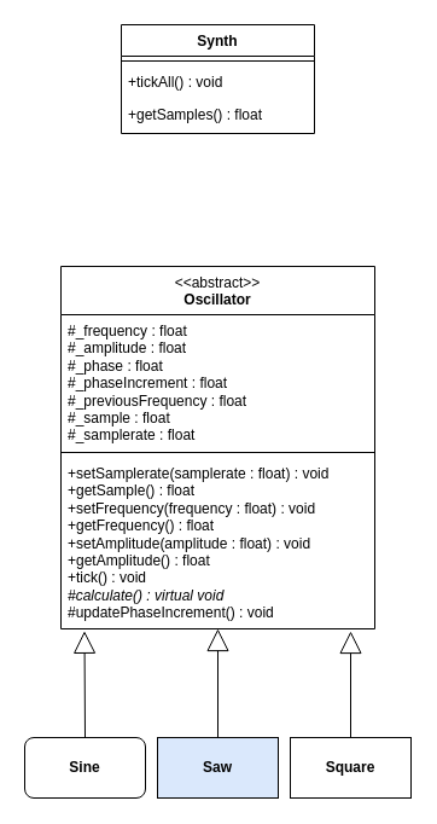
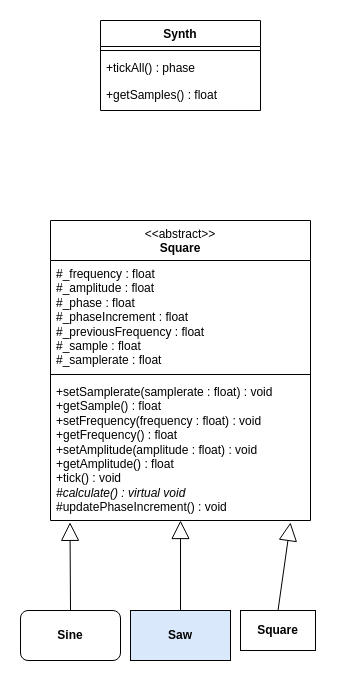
  <mxCell id="0" />
  <mxCell id="1" parent="0" />
  <mxCell id="2" value="Synth" style="swimlane;fontStyle=1;align=center;verticalAlign=top;childLayout=stackLayout;horizontal=1;startSize=26;horizontalStack=0;resizeParent=1;resizeParentMax=0;resizeLast=0;collapsible=1;marginBottom=0;whiteSpace=wrap;html=1;" vertex="1" parent="1"><mxGeometry x="100" y="20" width="160" height="90" as="geometry" /></mxCell>
  <mxCell id="3" value="" style="line;strokeWidth=1;fillColor=none;align=left;verticalAlign=middle;spacingTop=-1;spacingLeft=3;spacingRight=3;rotatable=0;labelPosition=right;points=[];portConstraint=eastwest;strokeColor=inherit;" vertex="1" parent="2"><mxGeometry y="26" width="160" height="8" as="geometry" /></mxCell>
- <mxCell id="4" value="+tickAll() : void" style="text;strokeColor=none;fillColor=none;align=left;verticalAlign=top;spacingLeft=4;spacingRight=4;overflow=hidden;rotatable=0;points=[[0,0.5],[1,0.5]];portConstraint=eastwest;whiteSpace=wrap;html=1;" vertex="1" parent="2"><mxGeometry y="34" width="160" height="26" as="geometry" /></mxCell>
+ <mxCell id="4" value="+tickAll() : phase" style="text;strokeColor=none;fillColor=none;align=left;verticalAlign=top;spacingLeft=4;spacingRight=4;overflow=hidden;rotatable=0;points=[[0,0.5],[1,0.5]];portConstraint=eastwest;whiteSpace=wrap;html=1;" vertex="1" parent="2"><mxGeometry y="34" width="160" height="26" as="geometry" /></mxCell>
  <mxCell id="5" value="+getSamples() : float" style="text;strokeColor=none;fillColor=none;align=left;verticalAlign=middle;spacingLeft=4;spacingRight=4;overflow=hidden;points=[[0,0.5],[1,0.5]];portConstraint=eastwest;rotatable=0;whiteSpace=wrap;html=1;" vertex="1" parent="2"><mxGeometry y="60" width="160" height="30" as="geometry" /></mxCell>
- <mxCell id="6" value="&lt;div&gt;&lt;span style=&quot;font-weight: normal;&quot;&gt;&amp;lt;&amp;lt;abstract&amp;gt;&amp;gt;&lt;/span&gt;&lt;/div&gt;Oscillator" style="swimlane;fontStyle=1;align=center;verticalAlign=top;childLayout=stackLayout;horizontal=1;startSize=40;horizontalStack=0;resizeParent=1;resizeParentMax=0;resizeLast=0;collapsible=1;marginBottom=0;whiteSpace=wrap;html=1;" vertex="1" parent="1"><mxGeometry x="50" y="220" width="260" height="300" as="geometry" /></mxCell>
+ <mxCell id="6" value="&lt;div&gt;&lt;span style=&quot;font-weight: normal;&quot;&gt;&amp;lt;&amp;lt;abstract&amp;gt;&amp;gt;&lt;/span&gt;&lt;/div&gt;Square" style="swimlane;fontStyle=1;align=center;verticalAlign=top;childLayout=stackLayout;horizontal=1;startSize=40;horizontalStack=0;resizeParent=1;resizeParentMax=0;resizeLast=0;collapsible=1;marginBottom=0;whiteSpace=wrap;html=1;" vertex="1" parent="1"><mxGeometry x="50" y="220" width="260" height="300" as="geometry" /></mxCell>
  <mxCell id="7" value="#_frequency : float&lt;div&gt;#_amplitude : float&lt;/div&gt;&lt;div&gt;#_phase : float&lt;/div&gt;&lt;div&gt;#_phaseIncrement : float&lt;/div&gt;&lt;div&gt;#_previousFrequency : float&lt;/div&gt;&lt;div&gt;#_sample : float&lt;/div&gt;&lt;div&gt;#_samplerate : float&lt;/div&gt;&lt;div&gt;&lt;br&gt;&lt;/div&gt;&lt;div&gt;&lt;br&gt;&lt;/div&gt;" style="text;strokeColor=none;fillColor=none;align=left;verticalAlign=top;spacingLeft=4;spacingRight=4;overflow=hidden;rotatable=0;points=[[0,0.5],[1,0.5]];portConstraint=eastwest;whiteSpace=wrap;html=1;" vertex="1" parent="6"><mxGeometry y="40" width="260" height="110" as="geometry" /></mxCell>
  <mxCell id="8" value="" style="line;strokeWidth=1;fillColor=none;align=left;verticalAlign=middle;spacingTop=-1;spacingLeft=3;spacingRight=3;rotatable=0;labelPosition=right;points=[];portConstraint=eastwest;strokeColor=inherit;" vertex="1" parent="6"><mxGeometry y="150" width="260" height="8" as="geometry" /></mxCell>
  <mxCell id="9" value="+setSamplerate(samplerate : float) : void&lt;div&gt;+getSample() : float&lt;/div&gt;&lt;div&gt;+setFrequency(frequency : float) : void&lt;/div&gt;&lt;div&gt;+getFrequency() : float&lt;/div&gt;&lt;div&gt;+setAmplitude(amplitude : float) : void&lt;/div&gt;&lt;div&gt;+getAmplitude() : float&lt;/div&gt;&lt;div&gt;+tick() : void&lt;/div&gt;&lt;div&gt;&lt;i&gt;#calculate() : virtual void&lt;/i&gt;&lt;/div&gt;&lt;div&gt;#updatePhaseIncrement() : void&lt;/div&gt;" style="text;strokeColor=none;fillColor=none;align=left;verticalAlign=top;spacingLeft=4;spacingRight=4;overflow=hidden;rotatable=0;points=[[0,0.5],[1,0.5]];portConstraint=eastwest;whiteSpace=wrap;html=1;" vertex="1" parent="6"><mxGeometry y="158" width="260" height="142" as="geometry" /></mxCell>
  <mxCell id="10" value="&lt;b&gt;Sine&lt;/b&gt;" style="html=1;whiteSpace=wrap;rounded=1;" vertex="1" parent="1"><mxGeometry x="20" y="610" width="100" height="50" as="geometry" /></mxCell>
  <mxCell id="11" value="&lt;b&gt;Saw&lt;/b&gt;" style="html=1;whiteSpace=wrap;fillColor=#dae8fc;" vertex="1" parent="1"><mxGeometry x="130" y="610" width="100" height="50" as="geometry" /></mxCell>
- <mxCell id="12" value="&lt;b&gt;Square&lt;/b&gt;" style="html=1;whiteSpace=wrap;" vertex="1" parent="1"><mxGeometry x="240" y="610" width="100" height="50" as="geometry" /></mxCell>
+ <mxCell id="12" value="&lt;b&gt;Square&lt;/b&gt;" style="html=1;whiteSpace=wrap;" vertex="1" parent="1"><mxGeometry x="240" y="610" width="75" height="40" as="geometry" /></mxCell>
  <mxCell id="13" value="" style="endArrow=block;endSize=16;endFill=0;html=1;rounded=0;exitX=0.5;exitY=0;exitDx=0;exitDy=0;entryX=0.075;entryY=1.013;entryDx=0;entryDy=0;entryPerimeter=0;" edge="1" parent="1" source="10" target="9"><mxGeometry width="160" relative="1" as="geometry"><mxPoint x="70" y="490" as="sourcePoint" /><mxPoint x="70" y="522" as="targetPoint" /></mxGeometry></mxCell>
  <mxCell id="14" value="" style="endArrow=block;endSize=16;endFill=0;html=1;rounded=0;exitX=0.5;exitY=0;exitDx=0;exitDy=0;entryX=0.5;entryY=1;entryDx=0;entryDy=0;entryPerimeter=0;" edge="1" parent="1" source="11" target="9"><mxGeometry width="160" relative="1" as="geometry"><mxPoint x="440" y="508" as="sourcePoint" /><mxPoint x="180" y="524" as="targetPoint" /></mxGeometry></mxCell>
  <mxCell id="15" value="" style="endArrow=block;endSize=16;endFill=0;html=1;rounded=0;exitX=0.5;exitY=0;exitDx=0;exitDy=0;" edge="1" parent="1" source="12"><mxGeometry width="160" relative="1" as="geometry"><mxPoint x="360" y="578" as="sourcePoint" /><mxPoint x="290" y="522" as="targetPoint" /></mxGeometry></mxCell>
